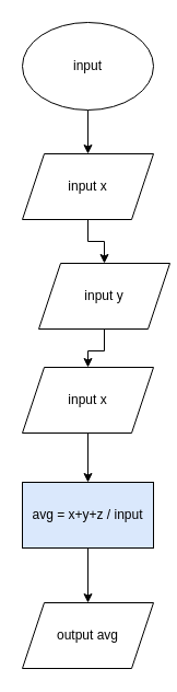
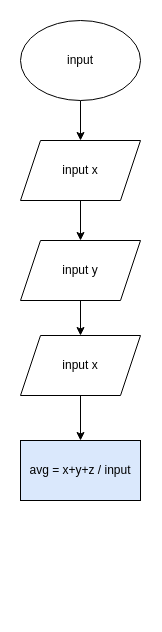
  <mxCell id="0" />
  <mxCell id="1" parent="0" />
  <mxCell id="2" value="" style="edgeStyle=orthogonalEdgeStyle;rounded=0;orthogonalLoop=1;jettySize=auto;html=1;" parent="1" source="3" target="5" edge="1"><mxGeometry relative="1" as="geometry" /></mxCell>
  <mxCell id="3" value="input" style="ellipse;whiteSpace=wrap;html=1;" parent="1" vertex="1"><mxGeometry x="20" y="20" width="120" height="80" as="geometry" /></mxCell>
  <mxCell id="4" value="" style="edgeStyle=orthogonalEdgeStyle;rounded=0;orthogonalLoop=1;jettySize=auto;html=1;" parent="1" source="5" target="7" edge="1"><mxGeometry relative="1" as="geometry" /></mxCell>
  <mxCell id="5" value="input x" style="shape=parallelogram;perimeter=parallelogramPerimeter;whiteSpace=wrap;html=1;fixedSize=1;" parent="1" vertex="1"><mxGeometry x="20" y="140" width="120" height="60" as="geometry" /></mxCell>
  <mxCell id="6" value="" style="edgeStyle=orthogonalEdgeStyle;rounded=0;orthogonalLoop=1;jettySize=auto;html=1;" parent="1" source="7" target="9" edge="1"><mxGeometry relative="1" as="geometry" /></mxCell>
- <mxCell id="7" value="input y" style="shape=parallelogram;perimeter=parallelogramPerimeter;whiteSpace=wrap;html=1;fixedSize=1;" parent="1" vertex="1"><mxGeometry x="35" y="240" width="120" height="60" as="geometry" /></mxCell>
+ <mxCell id="7" value="input y" style="shape=parallelogram;perimeter=parallelogramPerimeter;whiteSpace=wrap;html=1;fixedSize=1;" parent="1" vertex="1"><mxGeometry x="20" y="240" width="120" height="60" as="geometry" /></mxCell>
  <mxCell id="8" value="" style="edgeStyle=orthogonalEdgeStyle;rounded=0;orthogonalLoop=1;jettySize=auto;html=1;" parent="1" source="9" target="11" edge="1"><mxGeometry relative="1" as="geometry" /></mxCell>
  <mxCell id="9" value="input x" style="shape=parallelogram;perimeter=parallelogramPerimeter;whiteSpace=wrap;html=1;fixedSize=1;" parent="1" vertex="1"><mxGeometry x="20" y="335" width="120" height="60" as="geometry" /></mxCell>
- <mxCell id="10" value="" style="edgeStyle=orthogonalEdgeStyle;rounded=0;orthogonalLoop=1;jettySize=auto;html=1;" parent="1" source="11" target="12" edge="1"><mxGeometry relative="1" as="geometry" /></mxCell>
  <mxCell id="11" value="avg = x+y+z / input" style="whiteSpace=wrap;html=1;fillColor=#dae8fc;" parent="1" vertex="1"><mxGeometry x="20" y="440" width="120" height="60" as="geometry" /></mxCell>
- <mxCell id="12" value="output avg" style="shape=parallelogram;perimeter=parallelogramPerimeter;whiteSpace=wrap;html=1;fixedSize=1;" parent="1" vertex="1"><mxGeometry x="20" y="550" width="120" height="60" as="geometry" /></mxCell>
